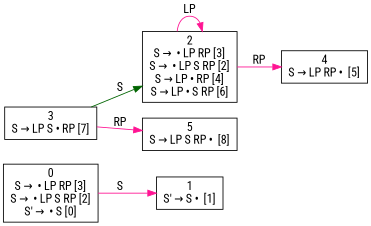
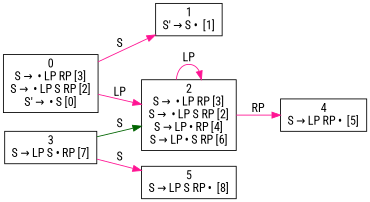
  digraph {
    fontname="Roboto Condensed"
    rankdir=LR
    node [fontname="Roboto Condensed" shape=box]
    edge [color=deeppink fontname="Roboto Condensed"]
    n1 [label=<0<br />S →  • LP RP [3]<br />S →  • LP S RP [2]<br />S' →  • S [0]>]
    n2 [label=<1<br />S' → S •  [1]>]
    n3 [label=<2<br />S →  • LP RP [3]<br />S →  • LP S RP [2]<br />S → LP • RP [4]<br />S → LP • S RP [6]>]
    n4 [label=<4<br />S → LP RP •  [5]>]
    n5 [label=<3<br />S → LP S • RP [7]>]
    n6 [label=<5<br />S → LP S RP •  [8]>]
    n1 -> n2 [label=S]
+   n1 -> n3 [label=LP]
    n3 -> n3 [label=LP]
    n3 -> n4 [label=RP]
    n5 -> n3 [color=darkgreen label=S]
-   n5 -> n6 [label=RP]
+   n5 -> n6 [label=S]
  }
